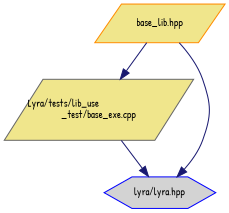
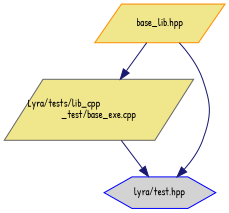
  digraph {
    fontname="Patrick Hand"
    node [fillcolor=khaki fontname="Patrick Hand" fontsize=10 shape=parallelogram style=filled]
    edge [color=midnightblue fontname="Patrick Hand" fontsize=10 labelfontname=Helvetica labelfontsize=10 style=solid]
-   n1 [color=gray40 fontcolor=black height=0.2 label="Lyra/tests/lib_use\l_test/base_exe.cpp" width=0.4]
-   n2 [color=blue fillcolor=lightgrey height=0.2 label="lyra/lyra.hpp" shape=hexagon width=0.4]
+   n1 [color=gray40 fontcolor=black height=0.2 label="Lyra/tests/lib_cpp\l_test/base_exe.cpp" width=0.4]
+   n2 [color=blue fillcolor=lightgrey height=0.2 label="lyra/test.hpp" shape=hexagon width=0.4]
    n3 [color=darkorange height=0.2 label="base_lib.hpp" width=0.4]
    n1 -> n2
    n3 -> n1
    n3 -> n2
  }
